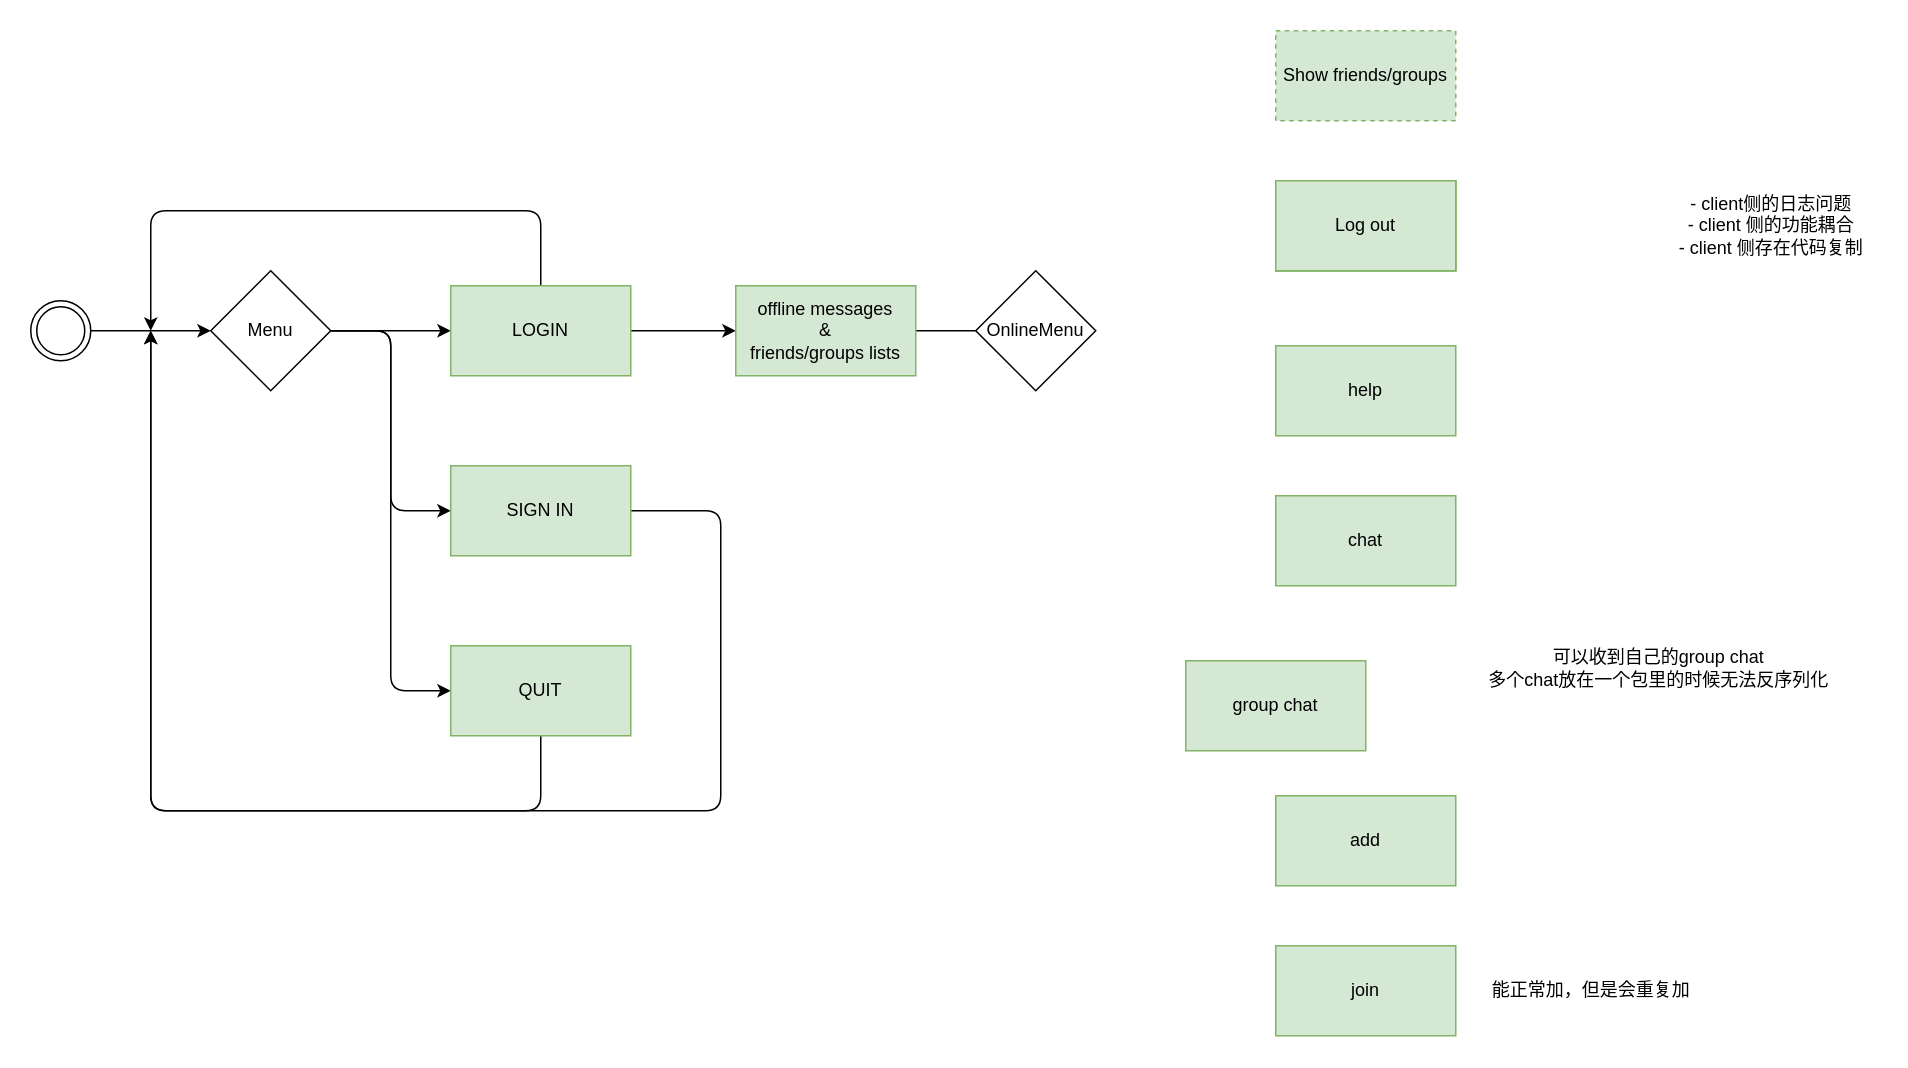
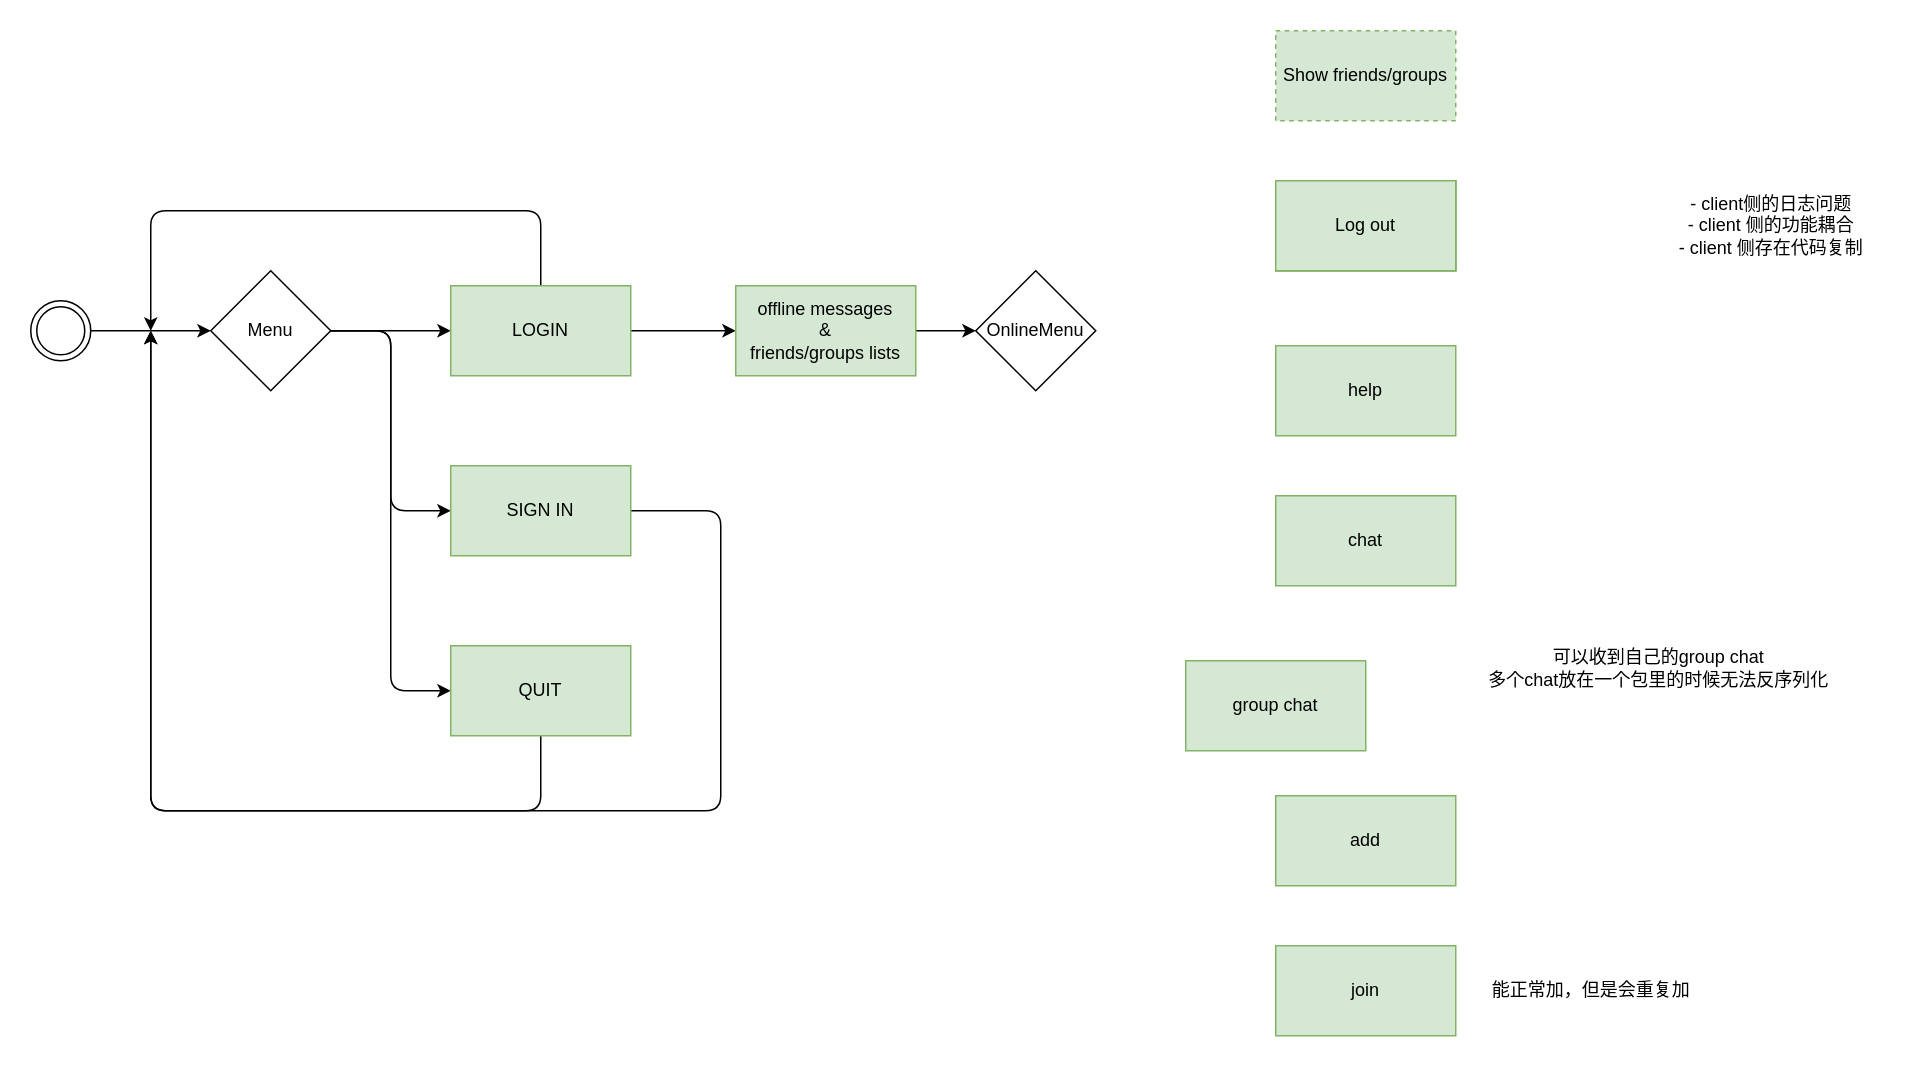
  <mxCell id="0" />
  <mxCell id="1" parent="0" />
  <mxCell id="2" value="" style="edgeStyle=none;html=1;" parent="1" source="5" target="8" edge="1"><mxGeometry relative="1" as="geometry" /></mxCell>
  <mxCell id="3" style="edgeStyle=orthogonalEdgeStyle;html=1;entryX=0;entryY=0.5;entryDx=0;entryDy=0;" parent="1" source="5" target="10" edge="1"><mxGeometry relative="1" as="geometry" /></mxCell>
  <mxCell id="4" style="edgeStyle=orthogonalEdgeStyle;html=1;entryX=0;entryY=0.5;entryDx=0;entryDy=0;" parent="1" source="5" target="12" edge="1"><mxGeometry relative="1" as="geometry" /></mxCell>
  <mxCell id="5" value="Menu" style="rhombus;whiteSpace=wrap;html=1;" parent="1" vertex="1"><mxGeometry x="140" y="180" width="80" height="80" as="geometry" /></mxCell>
  <mxCell id="6" value="" style="edgeStyle=none;html=1;entryX=0;entryY=0.5;entryDx=0;entryDy=0;" parent="1" source="8" target="24" edge="1"><mxGeometry relative="1" as="geometry"><mxPoint x="510" y="220" as="targetPoint" /></mxGeometry></mxCell>
  <mxCell id="7" style="edgeStyle=none;html=1;" parent="1" source="8" edge="1"><mxGeometry relative="1" as="geometry"><mxPoint x="100" y="220" as="targetPoint" /><Array as="points"><mxPoint x="360" y="140" /><mxPoint x="100" y="140" /></Array></mxGeometry></mxCell>
  <mxCell id="8" value="LOGIN" style="rounded=0;whiteSpace=wrap;html=1;fillColor=#d5e8d4;strokeColor=#82b366;" parent="1" vertex="1"><mxGeometry x="300" y="190" width="120" height="60" as="geometry" /></mxCell>
  <mxCell id="9" style="edgeStyle=orthogonalEdgeStyle;html=1;" parent="1" source="10" edge="1"><mxGeometry relative="1" as="geometry"><mxPoint x="100" y="220" as="targetPoint" /><Array as="points"><mxPoint x="480" y="340" /><mxPoint x="480" y="540" /><mxPoint x="100" y="540" /></Array></mxGeometry></mxCell>
  <mxCell id="10" value="SIGN IN" style="rounded=0;whiteSpace=wrap;html=1;fillColor=#d5e8d4;strokeColor=#82b366;" parent="1" vertex="1"><mxGeometry x="300" y="310" width="120" height="60" as="geometry" /></mxCell>
  <mxCell id="11" style="edgeStyle=orthogonalEdgeStyle;html=1;" parent="1" source="12" edge="1"><mxGeometry relative="1" as="geometry"><mxPoint x="100" y="220" as="targetPoint" /><Array as="points"><mxPoint x="360" y="540" /><mxPoint x="100" y="540" /></Array></mxGeometry></mxCell>
  <mxCell id="12" value="QUIT" style="rounded=0;whiteSpace=wrap;html=1;fillColor=#d5e8d4;strokeColor=#82b366;" parent="1" vertex="1"><mxGeometry x="300" y="430" width="120" height="60" as="geometry" /></mxCell>
  <mxCell id="13" value="" style="endArrow=classic;html=1;entryX=0;entryY=0.5;entryDx=0;entryDy=0;" parent="1" target="5" edge="1"><mxGeometry width="50" height="50" relative="1" as="geometry"><mxPoint x="60" y="220" as="sourcePoint" /><mxPoint x="400" y="240" as="targetPoint" /></mxGeometry></mxCell>
  <mxCell id="14" value="" style="ellipse;shape=doubleEllipse;whiteSpace=wrap;html=1;aspect=fixed;" parent="1" vertex="1"><mxGeometry x="20" y="200" width="40" height="40" as="geometry" /></mxCell>
  <mxCell id="15" value="Show friends/groups" style="rounded=0;whiteSpace=wrap;html=1;fillColor=#d5e8d4;strokeColor=#82b366;dashed=1;" parent="1" vertex="1"><mxGeometry x="850" y="20" width="120" height="60" as="geometry" /></mxCell>
  <mxCell id="16" value="Log out" style="rounded=0;whiteSpace=wrap;html=1;fillColor=#d5e8d4;strokeColor=#82b366;" parent="1" vertex="1"><mxGeometry x="850" y="120" width="120" height="60" as="geometry" /></mxCell>
  <mxCell id="17" value="help" style="rounded=0;whiteSpace=wrap;html=1;fillColor=#d5e8d4;strokeColor=#82b366;" parent="1" vertex="1"><mxGeometry x="850" y="230" width="120" height="60" as="geometry" /></mxCell>
  <mxCell id="18" value="chat" style="rounded=0;whiteSpace=wrap;html=1;fillColor=#d5e8d4;strokeColor=#82b366;" parent="1" vertex="1"><mxGeometry x="850" y="330" width="120" height="60" as="geometry" /></mxCell>
  <mxCell id="19" value="group chat" style="rounded=0;whiteSpace=wrap;html=1;fillColor=#d5e8d4;strokeColor=#82b366;" parent="1" vertex="1"><mxGeometry x="790" y="440" width="120" height="60" as="geometry" /></mxCell>
  <mxCell id="20" value="add" style="rounded=0;whiteSpace=wrap;html=1;fillColor=#d5e8d4;strokeColor=#82b366;" parent="1" vertex="1"><mxGeometry x="850" y="530" width="120" height="60" as="geometry" /></mxCell>
  <mxCell id="21" value="join" style="rounded=0;whiteSpace=wrap;html=1;fillColor=#d5e8d4;strokeColor=#82b366;" parent="1" vertex="1"><mxGeometry x="850" y="630" width="120" height="60" as="geometry" /></mxCell>
  <mxCell id="22" value="OnlineMenu" style="rhombus;whiteSpace=wrap;html=1;" parent="1" vertex="1"><mxGeometry x="650" y="180" width="80" height="80" as="geometry" /></mxCell>
- <mxCell id="23" style="edgeStyle=orthogonalEdgeStyle;html=1;entryX=0;entryY=0.5;entryDx=0;entryDy=0;endArrow=none;" parent="1" source="24" target="22" edge="1"><mxGeometry relative="1" as="geometry" /></mxCell>
+ <mxCell id="23" style="edgeStyle=orthogonalEdgeStyle;html=1;entryX=0;entryY=0.5;entryDx=0;entryDy=0;" parent="1" source="24" target="22" edge="1"><mxGeometry relative="1" as="geometry" /></mxCell>
  <mxCell id="24" value="offline messages&lt;br&gt;&amp;amp;&lt;br&gt;friends/groups lists" style="rounded=0;whiteSpace=wrap;html=1;fillColor=#d5e8d4;strokeColor=#82b366;" parent="1" vertex="1"><mxGeometry x="490" y="190" width="120" height="60" as="geometry" /></mxCell>
  <mxCell id="25" value="Log out" style="rounded=0;whiteSpace=wrap;html=1;fillColor=#d5e8d4;strokeColor=#82b366;" parent="1" vertex="1"><mxGeometry x="850" y="120" width="120" height="60" as="geometry" /></mxCell>
  <mxCell id="26" value="Log out" style="rounded=0;whiteSpace=wrap;html=1;fillColor=#d5e8d4;strokeColor=#82b366;" parent="1" vertex="1"><mxGeometry x="850" y="120" width="120" height="60" as="geometry" /></mxCell>
  <mxCell id="27" value="能正常加，但是会重复加" style="text;html=1;align=center;verticalAlign=middle;resizable=0;points=[];autosize=1;strokeColor=none;" parent="1" vertex="1"><mxGeometry x="985" y="650" width="150" height="20" as="geometry" /></mxCell>
  <mxCell id="28" value="- client侧的日志问题&lt;br&gt;- client 侧的功能耦合&lt;br&gt;- client 侧存在代码复制" style="text;html=1;align=center;verticalAlign=middle;resizable=0;points=[];autosize=1;strokeColor=none;" parent="1" vertex="1"><mxGeometry x="1110" y="125" width="140" height="50" as="geometry" /></mxCell>
  <mxCell id="29" value="可以收到自己的group chat&lt;br&gt;多个chat放在一个包里的时候无法反序列化" style="text;html=1;align=center;verticalAlign=middle;resizable=0;points=[];autosize=1;strokeColor=none;" parent="1" vertex="1"><mxGeometry x="985" y="430" width="240" height="30" as="geometry" /></mxCell>
